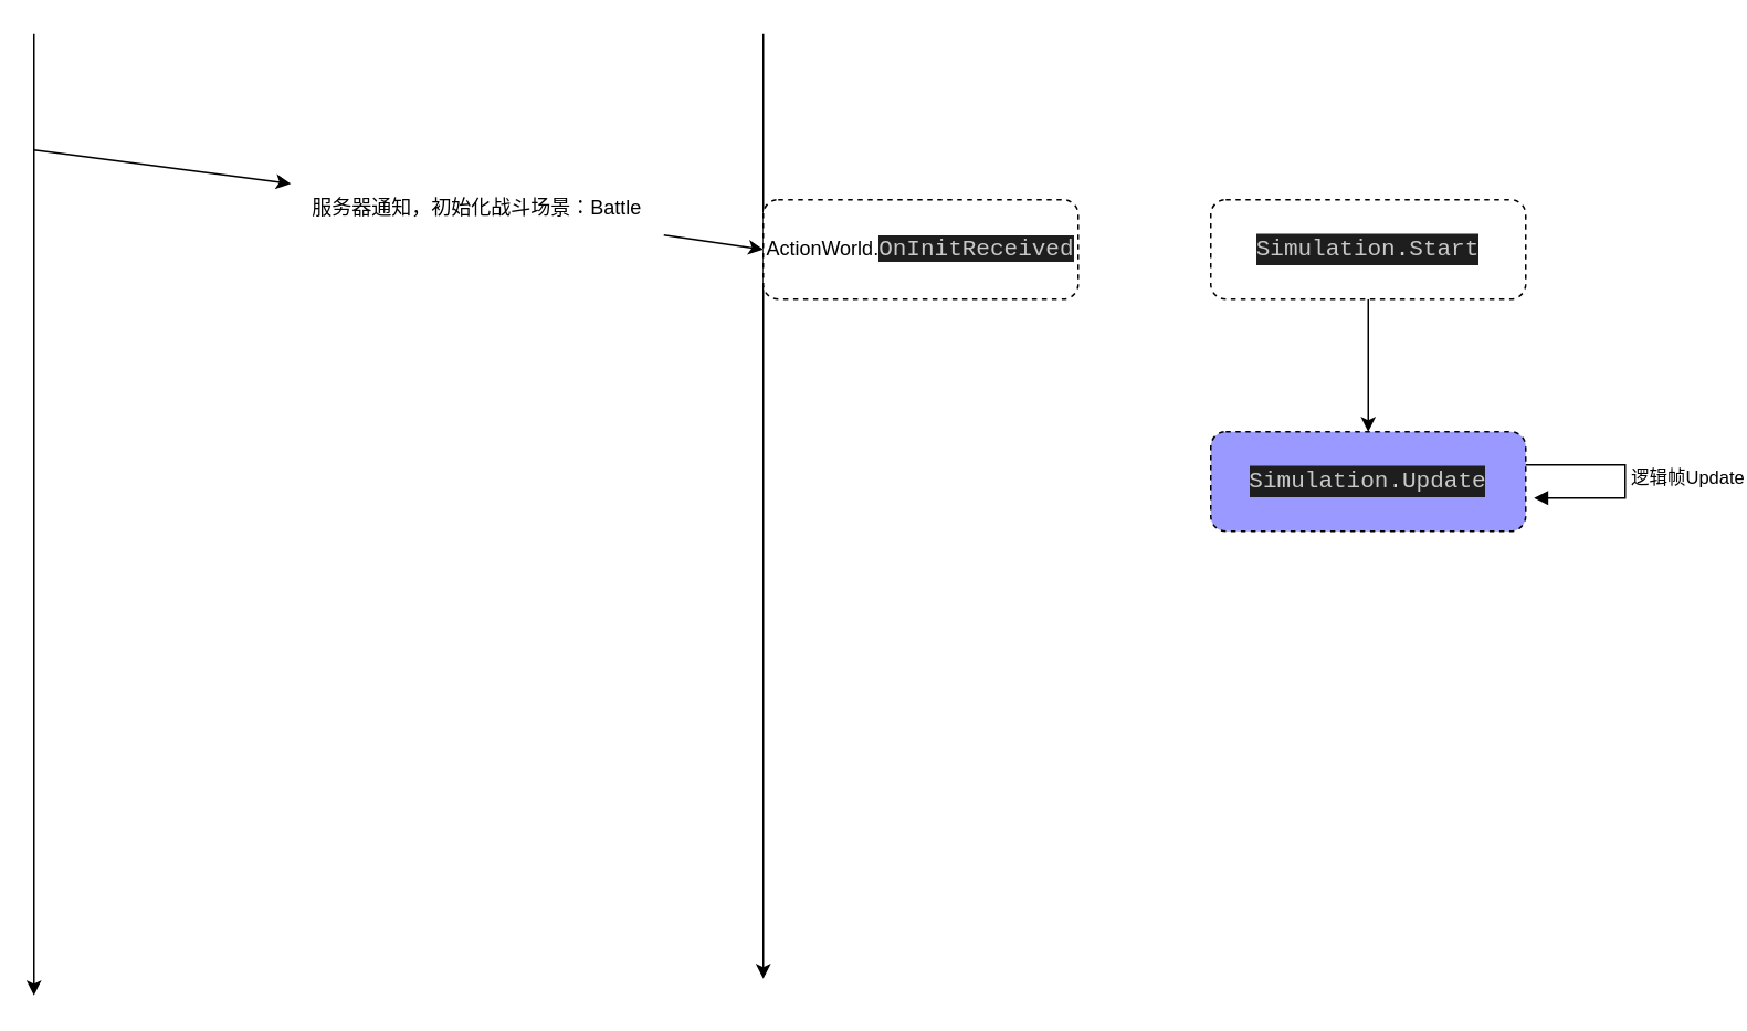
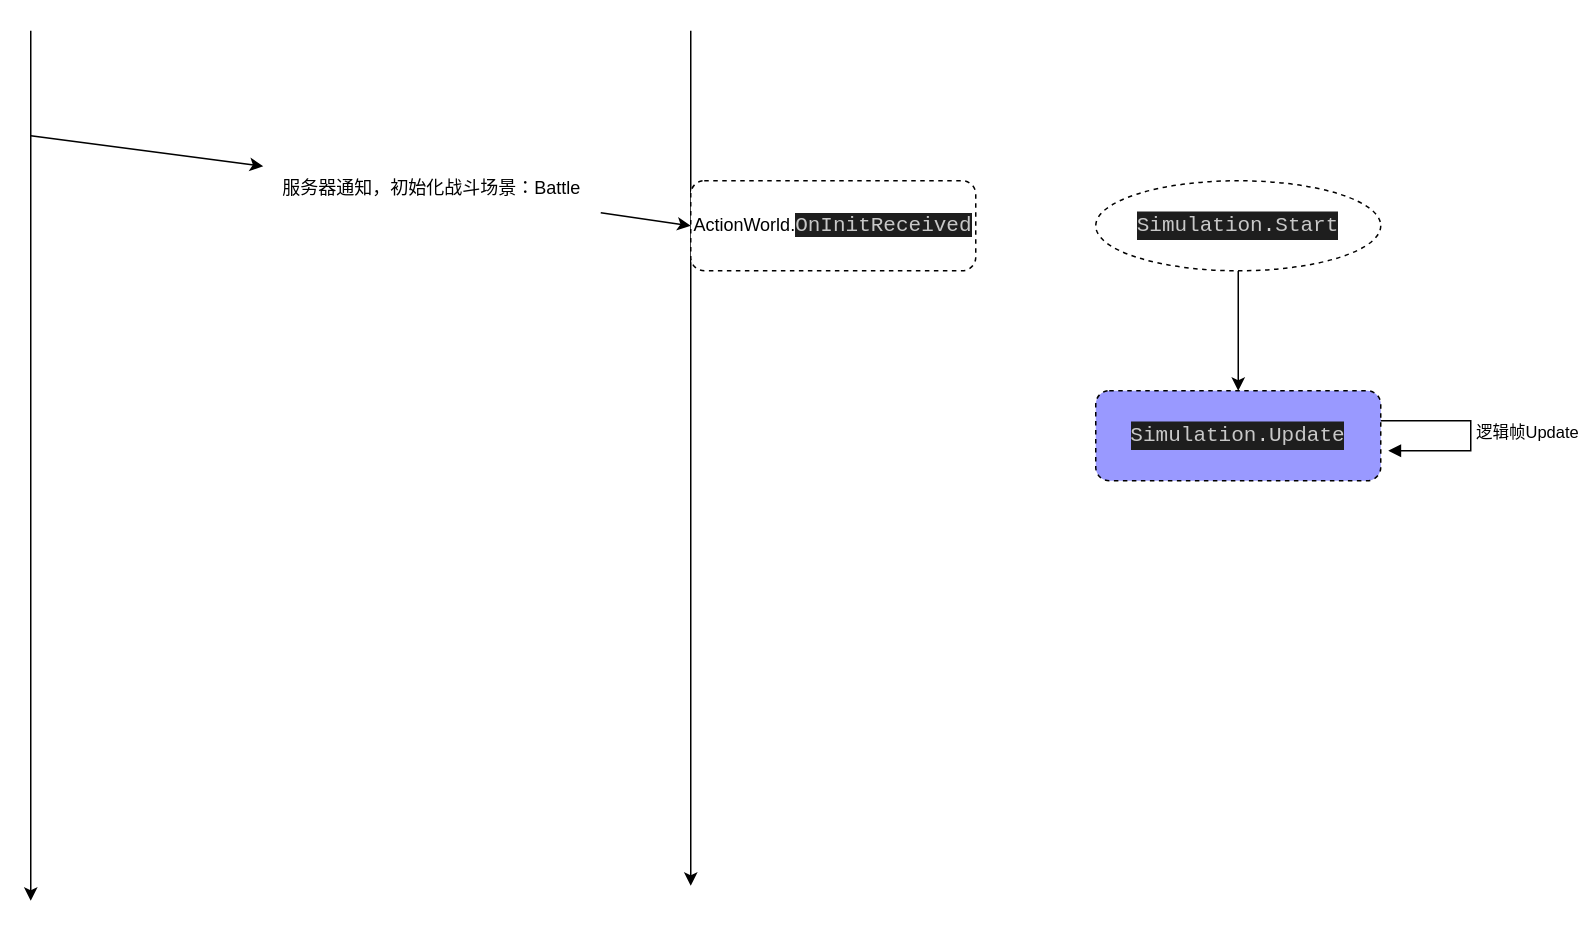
  <mxCell id="0" />
  <mxCell id="1" parent="0" />
  <mxCell id="2" value="" style="endArrow=classic;html=1;" parent="1" edge="1"><mxGeometry width="50" height="50" relative="1" as="geometry"><mxPoint x="20" y="20" as="sourcePoint" /><mxPoint x="20" y="600" as="targetPoint" /></mxGeometry></mxCell>
  <mxCell id="3" value="" style="endArrow=classic;html=1;" parent="1" source="5" edge="1"><mxGeometry width="50" height="50" relative="1" as="geometry"><mxPoint x="20" y="90" as="sourcePoint" /><mxPoint x="460" y="150" as="targetPoint" /></mxGeometry></mxCell>
  <mxCell id="4" value="" style="endArrow=classic;html=1;" parent="1" edge="1"><mxGeometry width="50" height="50" relative="1" as="geometry"><mxPoint x="460" y="20" as="sourcePoint" /><mxPoint x="460" y="590" as="targetPoint" /></mxGeometry></mxCell>
  <mxCell id="5" value="服务器通知，初始化战斗场景：Battle" style="text;html=1;strokeColor=none;fillColor=none;align=center;verticalAlign=middle;whiteSpace=wrap;rounded=0;dashed=1;" parent="1" vertex="1"><mxGeometry x="175" y="100" width="225" height="50" as="geometry" /></mxCell>
  <mxCell id="6" value="" style="endArrow=classic;html=1;" parent="1" target="5" edge="1"><mxGeometry width="50" height="50" relative="1" as="geometry"><mxPoint x="20" y="90" as="sourcePoint" /><mxPoint x="300" y="140" as="targetPoint" /></mxGeometry></mxCell>
  <mxCell id="7" value="ActionWorld.&lt;span style=&quot;color: rgb(200 , 200 , 200) ; background-color: rgb(30 , 30 , 30) ; font-family: &amp;#34;consolas&amp;#34; , &amp;#34;courier new&amp;#34; , monospace ; font-size: 14px ; white-space: pre&quot;&gt;OnInitReceived&lt;/span&gt;" style="rounded=1;whiteSpace=wrap;html=1;dashed=1;" parent="1" vertex="1"><mxGeometry x="460" y="120" width="190" height="60" as="geometry" /></mxCell>
  <mxCell id="8" value="" style="edgeStyle=orthogonalEdgeStyle;rounded=0;orthogonalLoop=1;jettySize=auto;html=1;" parent="1" source="9" target="10" edge="1"><mxGeometry relative="1" as="geometry" /></mxCell>
- <mxCell id="9" value="&lt;div style=&quot;color: rgb(212 , 212 , 212) ; background-color: rgb(30 , 30 , 30) ; font-family: &amp;#34;consolas&amp;#34; , &amp;#34;courier new&amp;#34; , monospace ; font-size: 14px ; line-height: 19px ; white-space: pre&quot;&gt;&lt;span style=&quot;color: #c8c8c8&quot;&gt;Simulation&lt;/span&gt;.&lt;span style=&quot;color: #c8c8c8&quot;&gt;Start&lt;/span&gt;&lt;/div&gt;" style="rounded=1;whiteSpace=wrap;html=1;dashed=1;" parent="1" vertex="1"><mxGeometry x="730" y="120" width="190" height="60" as="geometry" /></mxCell>
+ <mxCell id="9" value="&lt;div style=&quot;color: rgb(212 , 212 , 212) ; background-color: rgb(30 , 30 , 30) ; font-family: &amp;#34;consolas&amp;#34; , &amp;#34;courier new&amp;#34; , monospace ; font-size: 14px ; line-height: 19px ; white-space: pre&quot;&gt;&lt;span style=&quot;color: #c8c8c8&quot;&gt;Simulation&lt;/span&gt;.&lt;span style=&quot;color: #c8c8c8&quot;&gt;Start&lt;/span&gt;&lt;/div&gt;" style="ellipse;whiteSpace=wrap;html=1;dashed=1;" parent="1" vertex="1"><mxGeometry x="730" y="120" width="190" height="60" as="geometry" /></mxCell>
  <mxCell id="10" value="&lt;div style=&quot;color: rgb(212 , 212 , 212) ; background-color: rgb(30 , 30 , 30) ; font-family: &amp;#34;consolas&amp;#34; , &amp;#34;courier new&amp;#34; , monospace ; font-size: 14px ; line-height: 19px ; white-space: pre&quot;&gt;&lt;span style=&quot;color: #c8c8c8&quot;&gt;Simulation&lt;/span&gt;.&lt;span style=&quot;color: rgb(200 , 200 , 200) ; font-family: &amp;#34;consolas&amp;#34; , &amp;#34;courier new&amp;#34; , monospace&quot;&gt;Update&lt;/span&gt;&lt;/div&gt;" style="rounded=1;whiteSpace=wrap;html=1;dashed=1;fillColor=#9999FF;" parent="1" vertex="1"><mxGeometry x="730" y="260" width="190" height="60" as="geometry" /></mxCell>
  <mxCell id="11" value="逻辑帧Update&lt;br&gt;" style="edgeStyle=orthogonalEdgeStyle;html=1;align=left;spacingLeft=2;endArrow=block;rounded=0;entryX=1;entryY=0;" parent="1" edge="1"><mxGeometry relative="1" as="geometry"><mxPoint x="920" y="280" as="sourcePoint" /><Array as="points"><mxPoint x="980" y="280" /><mxPoint x="980" y="300" /></Array><mxPoint x="925" y="300" as="targetPoint" /></mxGeometry></mxCell>
